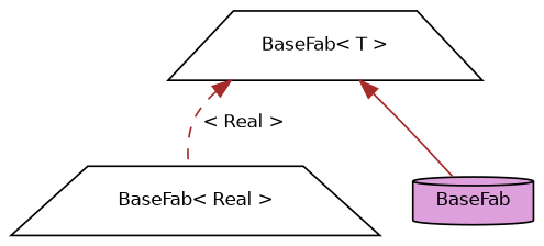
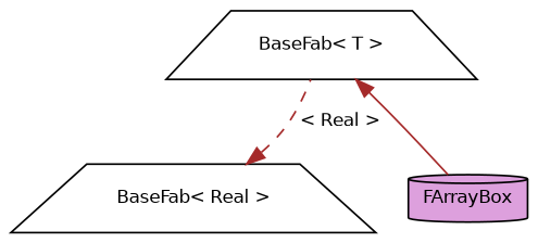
  digraph {
    node [color=black fillcolor=white fontname=Helvetica fontsize=10 shape=trapezium style=filled]
    edge [color=brown dir=back fontname=Helvetica fontsize=10 labelfontname=Helvetica labelfontsize=10]
    n1 [fontcolor=black height=0.2 label="BaseFab\< T \>" width=0.4]
    n2 [height=0.2 label="BaseFab\< Real \>" width=0.4]
-   n3 [fillcolor=plum height=0.2 label=BaseFab shape=cylinder width=0.4]
-   n1 -> n2 [label=" \< Real \>" style=dashed]
+   n3 [fillcolor=plum height=0.2 label=FArrayBox shape=cylinder width=0.4]
+   n2 -> n1 [label=" \< Real \>" style=dashed]
    n1 -> n3 [style=solid]
  }
